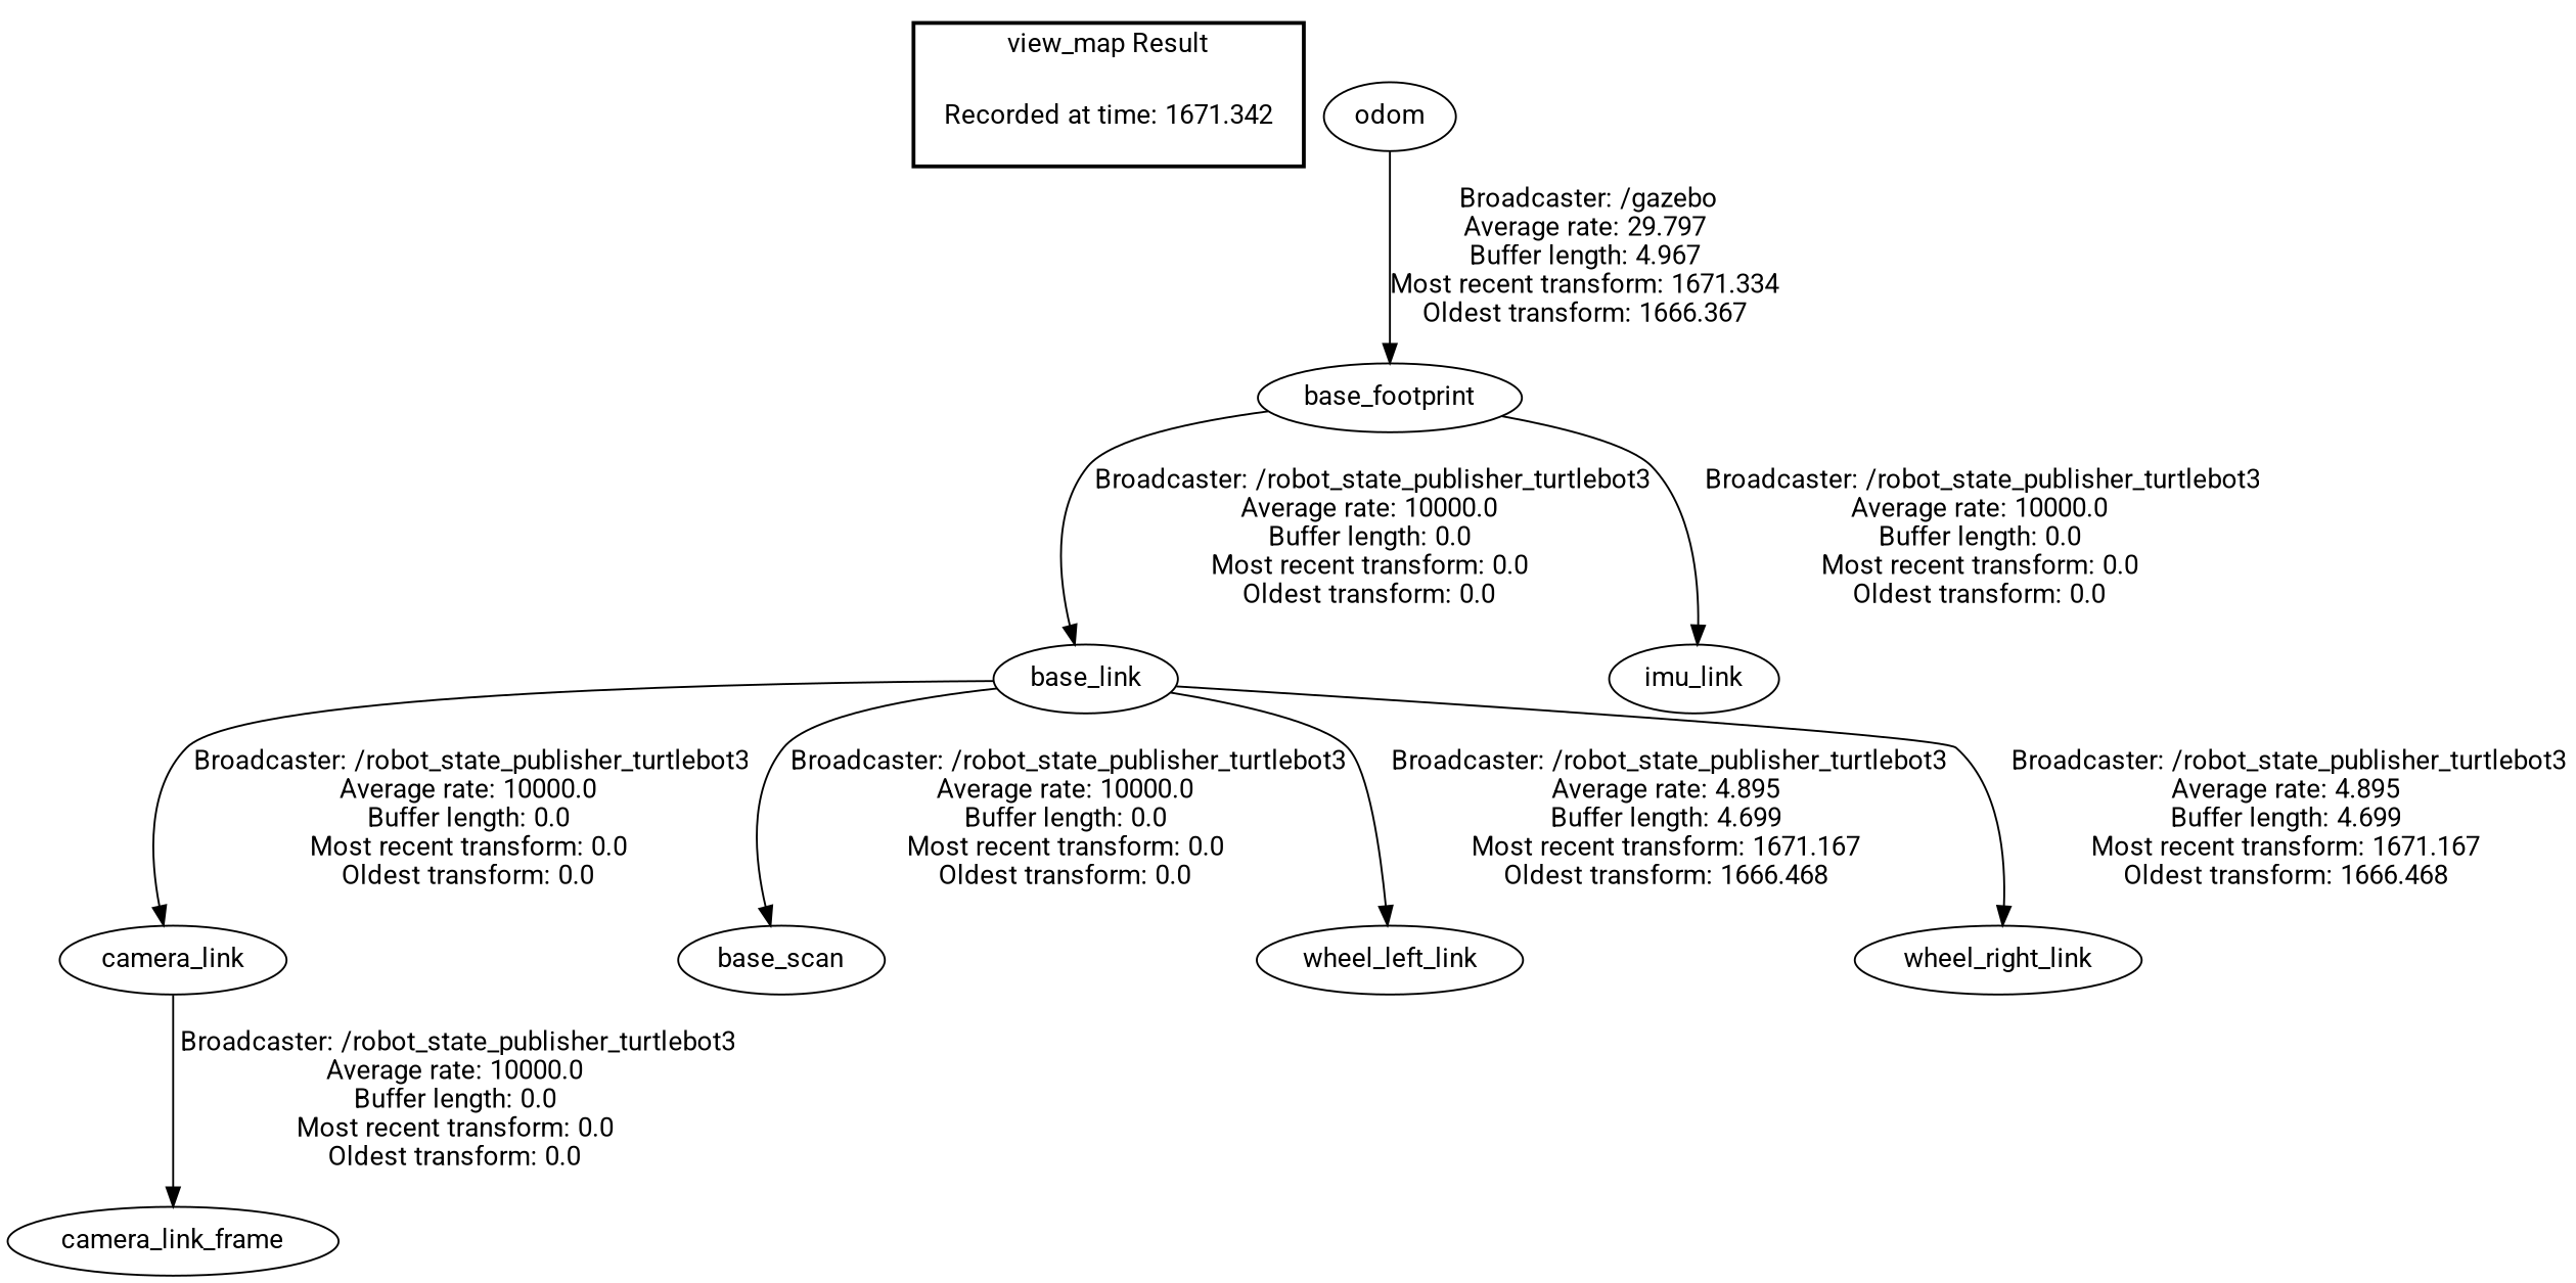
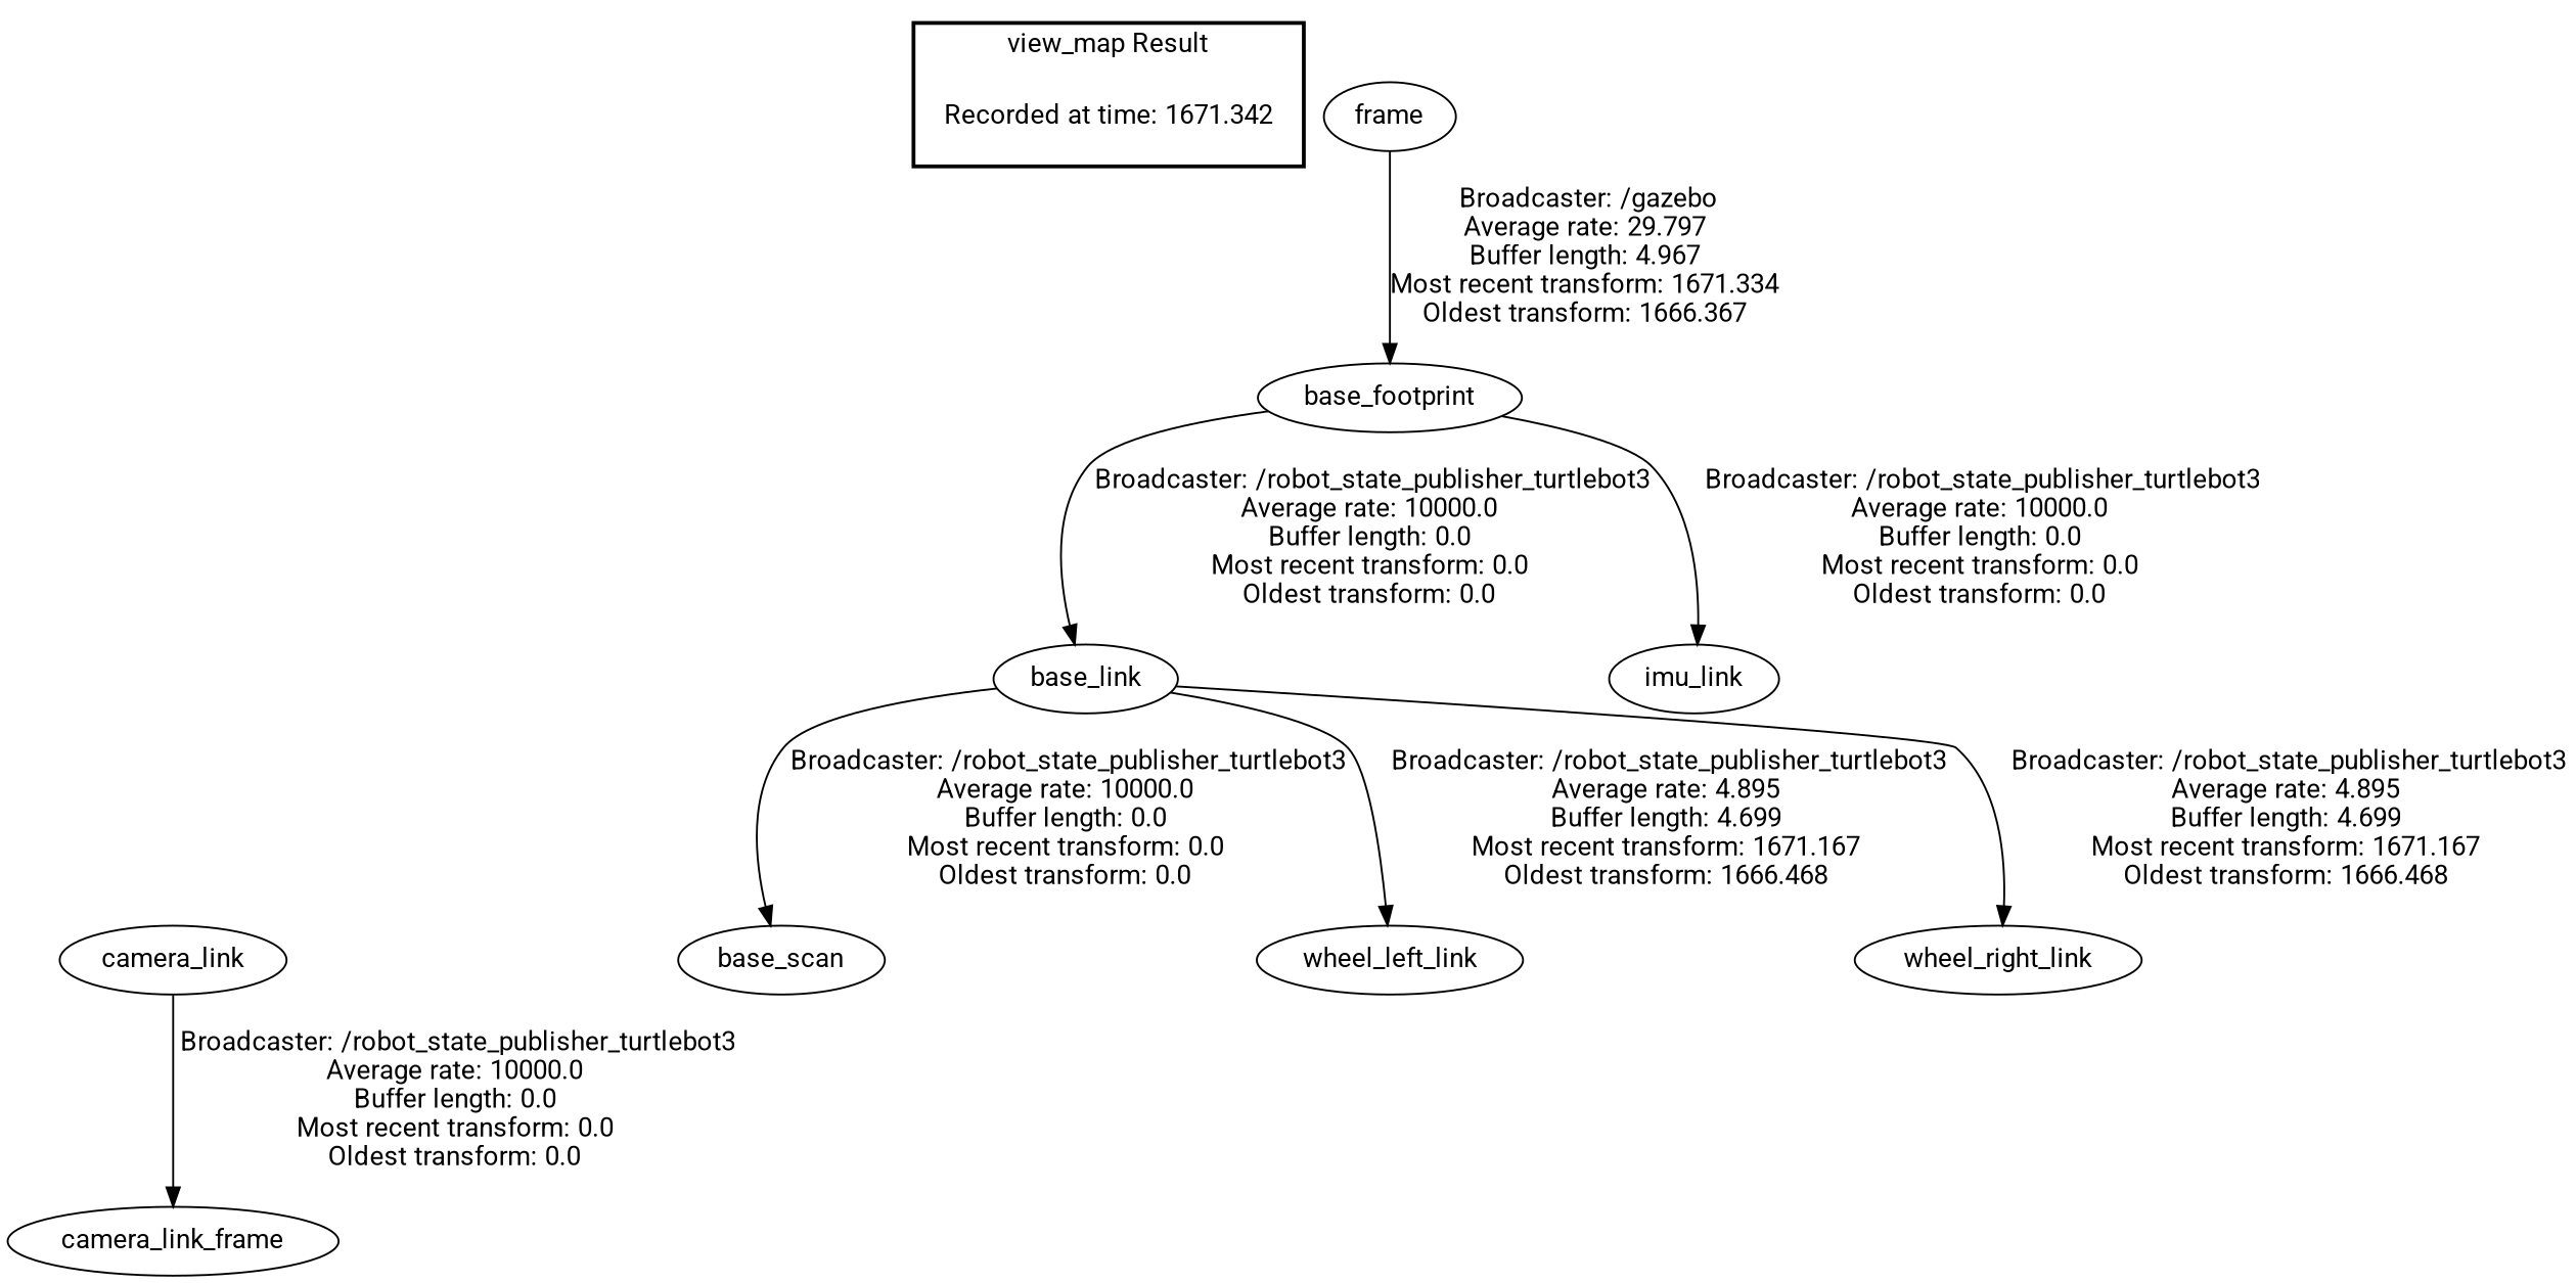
  digraph {
    fontname=Roboto
    node [fontname=Roboto]
    edge [fontname=Roboto]
    "Recorded at time: 1671.342" [shape=plaintext]
    base_footprint
    base_link
    imu_link
    camera_link
    base_scan
    wheel_left_link
    wheel_right_link
    camera_link_frame
-   odom
+   odom [label=frame]
    subgraph cluster_1 {
      color=black
      label="view_map Result"
      style=bold
      "Recorded at time: 1671.342"
    }
    base_footprint -> base_link [label=" Broadcaster: /robot_state_publisher_turtlebot3\nAverage rate: 10000.0\nBuffer length: 0.0\nMost recent transform: 0.0\nOldest transform: 0.0\n"]
    base_footprint -> imu_link [label=" Broadcaster: /robot_state_publisher_turtlebot3\nAverage rate: 10000.0\nBuffer length: 0.0\nMost recent transform: 0.0\nOldest transform: 0.0\n"]
-   base_link -> camera_link [label=" Broadcaster: /robot_state_publisher_turtlebot3\nAverage rate: 10000.0\nBuffer length: 0.0\nMost recent transform: 0.0\nOldest transform: 0.0\n"]
    base_link -> base_scan [label=" Broadcaster: /robot_state_publisher_turtlebot3\nAverage rate: 10000.0\nBuffer length: 0.0\nMost recent transform: 0.0\nOldest transform: 0.0\n"]
    base_link -> wheel_left_link [label=" Broadcaster: /robot_state_publisher_turtlebot3\nAverage rate: 4.895\nBuffer length: 4.699\nMost recent transform: 1671.167\nOldest transform: 1666.468\n"]
    base_link -> wheel_right_link [label=" Broadcaster: /robot_state_publisher_turtlebot3\nAverage rate: 4.895\nBuffer length: 4.699\nMost recent transform: 1671.167\nOldest transform: 1666.468\n"]
    camera_link -> camera_link_frame [label=" Broadcaster: /robot_state_publisher_turtlebot3\nAverage rate: 10000.0\nBuffer length: 0.0\nMost recent transform: 0.0\nOldest transform: 0.0\n"]
    odom -> base_footprint [label=" Broadcaster: /gazebo\nAverage rate: 29.797\nBuffer length: 4.967\nMost recent transform: 1671.334\nOldest transform: 1666.367\n"]
  }
